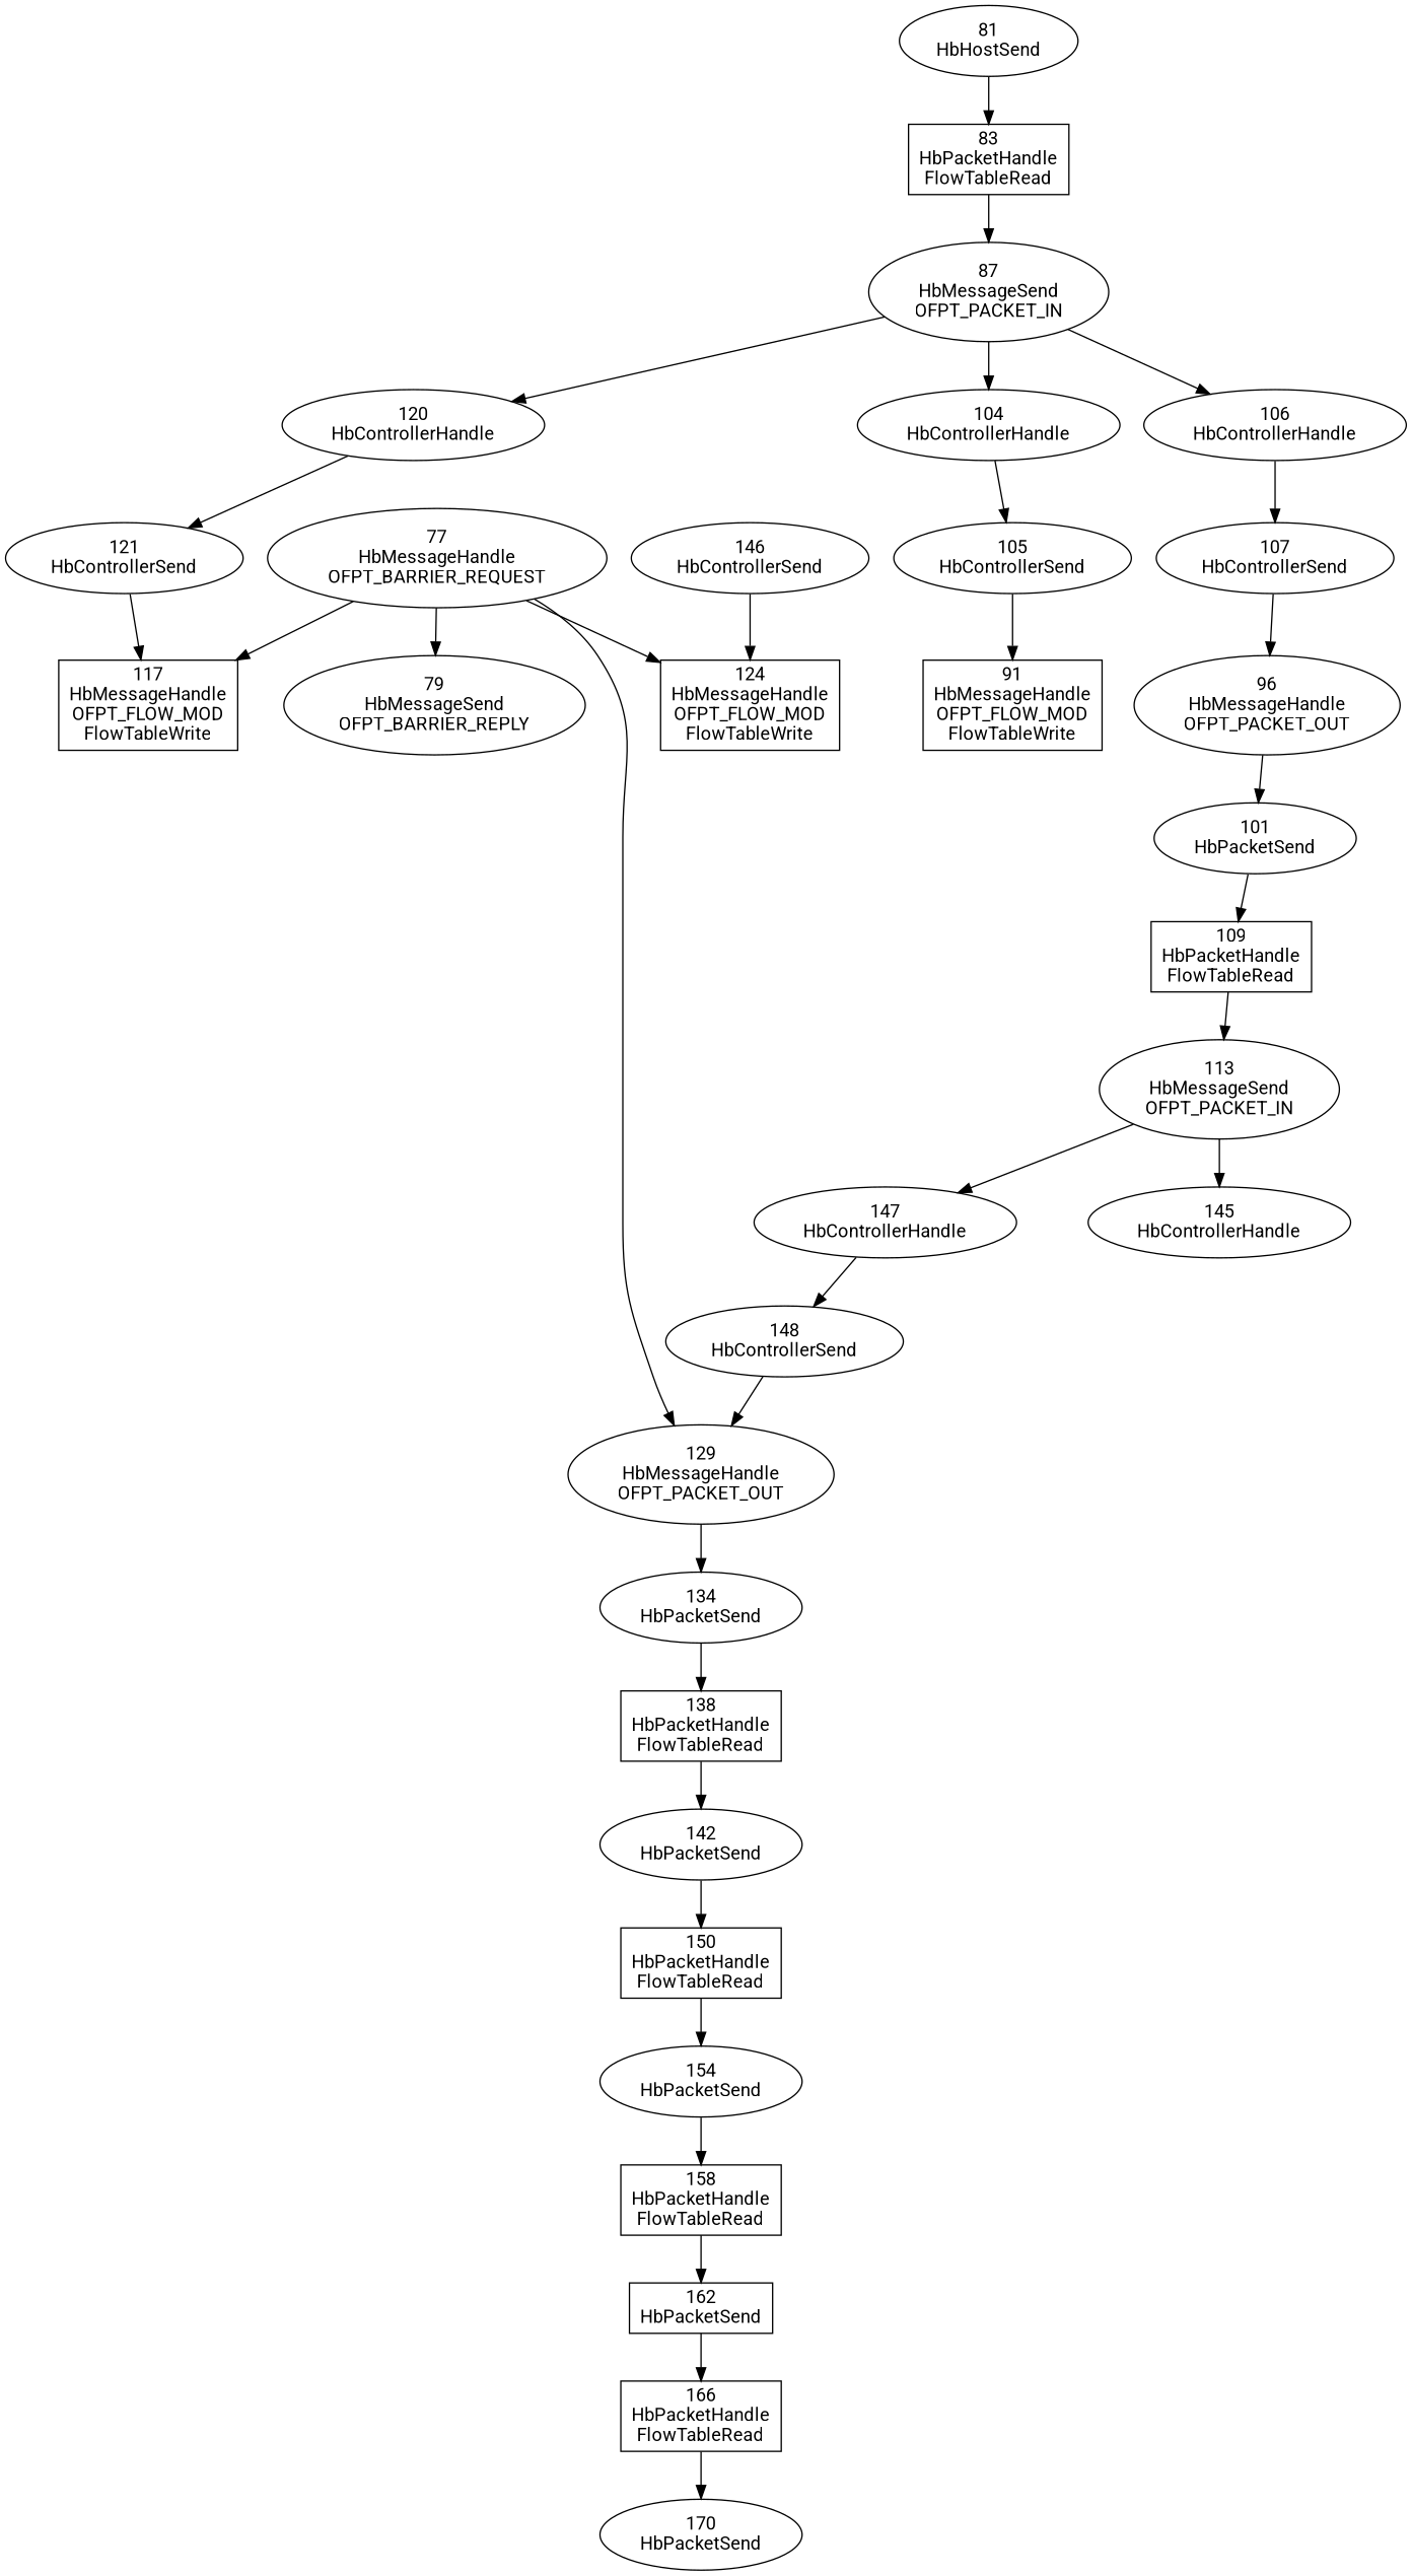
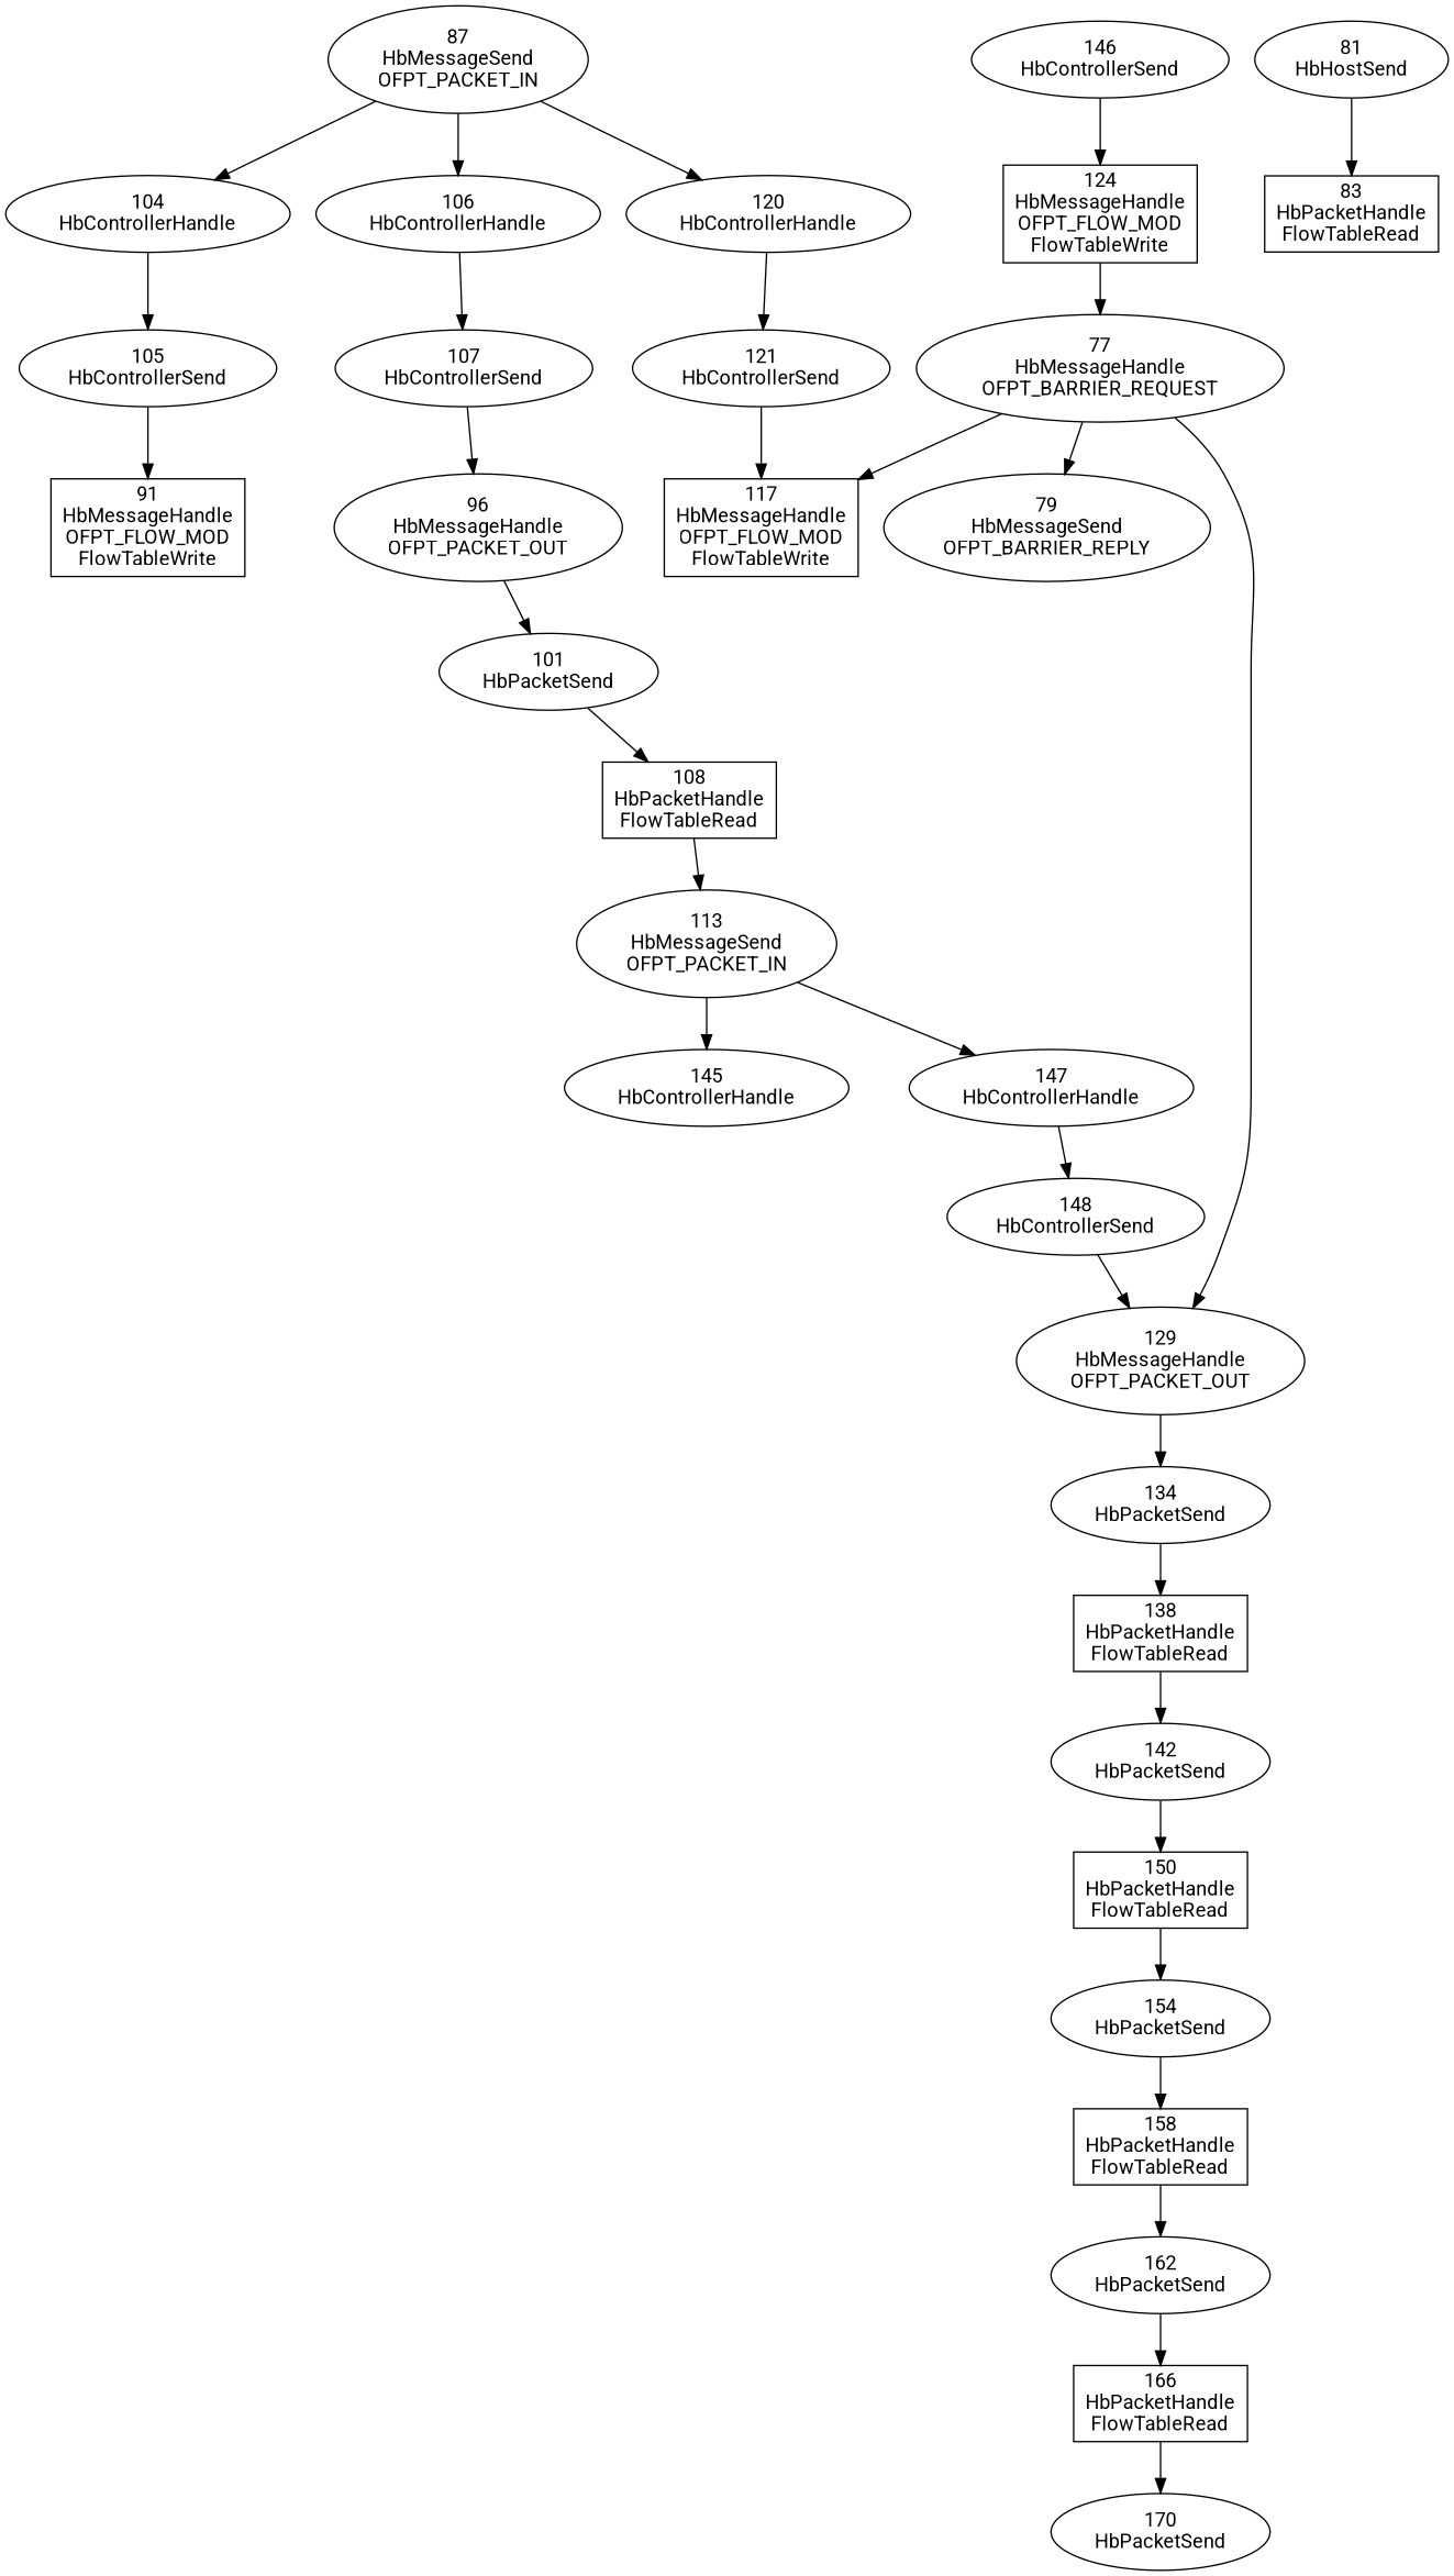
  digraph {
    fontname=Roboto
    node [fontname=Roboto]
    edge [fontname=Roboto]
    n1 [label="77\nHbMessageHandle\nOFPT_BARRIER_REQUEST\n"]
    n2 [label="79\nHbMessageSend\nOFPT_BARRIER_REPLY\n"]
    n3 [label="117\nHbMessageHandle\nOFPT_FLOW_MOD\nFlowTableWrite" shape=box]
    n4 [label="124\nHbMessageHandle\nOFPT_FLOW_MOD\nFlowTableWrite" shape=box]
    n5 [label="129\nHbMessageHandle\nOFPT_PACKET_OUT\n"]
    n6 [label="134\nHbPacketSend\n"]
    n7 [label="81\nHbHostSend\n"]
    n8 [label="83\nHbPacketHandle\nFlowTableRead" shape=box]
    n9 [label="87\nHbMessageSend\nOFPT_PACKET_IN\n"]
    n10 [label="104\nHbControllerHandle\n"]
    n11 [label="106\nHbControllerHandle\n"]
    n12 [label="120\nHbControllerHandle\n"]
    n13 [label="105\nHbControllerSend\n"]
    n14 [label="107\nHbControllerSend\n"]
    n15 [label="121\nHbControllerSend\n"]
    n16 [label="91\nHbMessageHandle\nOFPT_FLOW_MOD\nFlowTableWrite" shape=box]
    n17 [label="96\nHbMessageHandle\nOFPT_PACKET_OUT\n"]
    n18 [label="101\nHbPacketSend\n"]
-   n19 [label="109\nHbPacketHandle\nFlowTableRead" shape=box]
+   n19 [label="108\nHbPacketHandle\nFlowTableRead" shape=box]
    n20 [label="113\nHbMessageSend\nOFPT_PACKET_IN\n"]
    n21 [label="145\nHbControllerHandle\n"]
    n22 [label="147\nHbControllerHandle\n"]
    n23 [label="148\nHbControllerSend\n"]
    n24 [label="138\nHbPacketHandle\nFlowTableRead" shape=box]
    n25 [label="142\nHbPacketSend\n"]
    n26 [label="150\nHbPacketHandle\nFlowTableRead" shape=box]
    n27 [label="154\nHbPacketSend\n"]
    n28 [label="146\nHbControllerSend\n"]
    n29 [label="158\nHbPacketHandle\nFlowTableRead" shape=box]
-   n30 [label="162\nHbPacketSend\n" shape=box]
+   n30 [label="162\nHbPacketSend\n"]
    n31 [label="166\nHbPacketHandle\nFlowTableRead" shape=box]
    n32 [label="170\nHbPacketSend\n"]
    n1 -> n2
    n1 -> n3
-   n1 -> n4
+   n4 -> n1
    n1 -> n5
    n5 -> n6
    n6 -> n24
    n7 -> n8
-   n8 -> n9
    n9 -> n10
    n9 -> n11
    n9 -> n12
    n10 -> n13
    n11 -> n14
    n12 -> n15
    n13 -> n16
    n14 -> n17
    n15 -> n3
    n17 -> n18
    n18 -> n19
    n19 -> n20
    n20 -> n21
    n20 -> n22
    n22 -> n23
    n23 -> n5
    n24 -> n25
    n25 -> n26
    n26 -> n27
    n27 -> n29
    n28 -> n4
    n29 -> n30
    n30 -> n31
    n31 -> n32
  }
